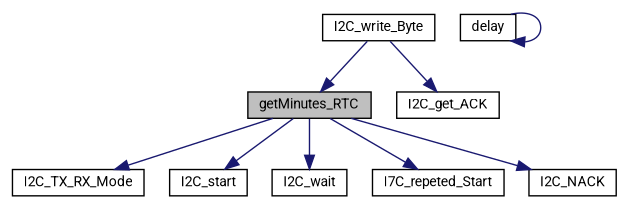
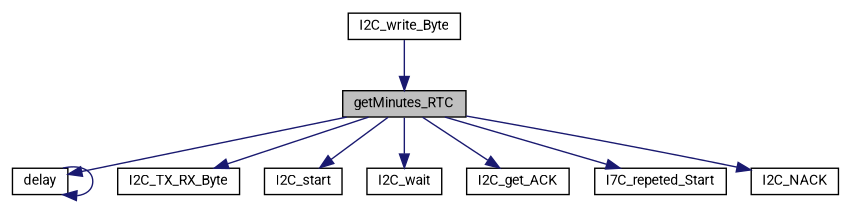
  digraph {
    fontname=Roboto
    rankdir=TB
    node [color=black fillcolor=white fontname=Roboto fontsize=10 shape=record style=filled]
    edge [color=midnightblue fontname=Roboto fontsize=10 labelfontname=Helvetica labelfontsize=10 style=solid]
    n1 [fillcolor=grey75 fontcolor=black height=0.2 label=getMinutes_RTC width=0.4]
    n2 [height=0.2 label=delay width=0.4]
-   n3 [height=0.2 label=I2C_TX_RX_Mode width=0.4]
+   n3 [height=0.2 label=I2C_TX_RX_Byte width=0.4]
    n4 [height=0.2 label=I2C_start width=0.4]
    n5 [height=0.2 label=I2C_wait width=0.4]
    n6 [height=0.2 label=I2C_get_ACK width=0.4]
    n7 [height=0.2 label=I7C_repeted_Start width=0.4]
    n8 [height=0.2 label=I2C_NACK width=0.4]
    n9 [height=0.2 label=I2C_write_Byte width=0.4]
+   n1 -> n2
    n1 -> n3
    n1 -> n4
    n1 -> n5
-   n9 -> n6
+   n1 -> n6
    n1 -> n7
    n1 -> n8
    n2 -> n2
    n9 -> n1
  }
